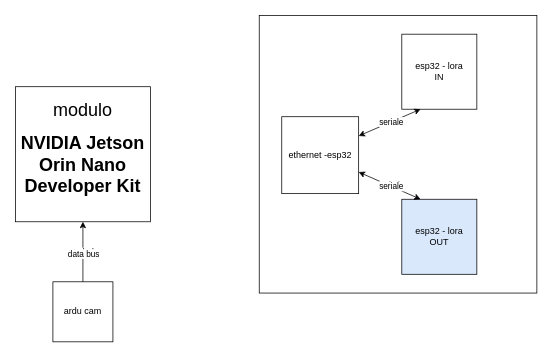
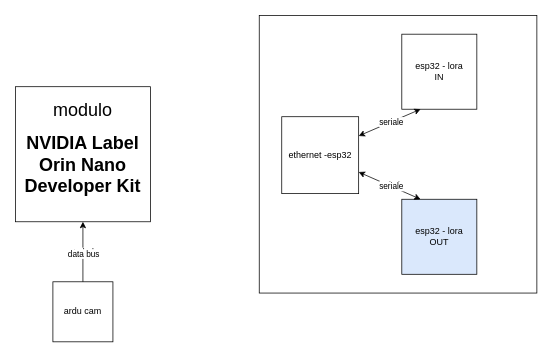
  <mxCell id="0" />
  <mxCell id="1" parent="0" />
- <mxCell id="2" value="&lt;font style=&quot;font-size: 24px;&quot;&gt;modulo &lt;br&gt;&lt;/font&gt;&lt;h1 style=&quot;font-size: 24px;&quot; class=&quot;product-summary-name-without-seo Product-Summary-Name ng-star-inserted&quot;&gt;&lt;font style=&quot;font-size: 24px;&quot;&gt;&lt;span class=&quot;product-summary-name--Original&quot;&gt; NVIDIA Jetson Orin Nano Developer Kit&lt;/span&gt;&lt;/font&gt;&lt;/h1&gt;" style="whiteSpace=wrap;html=1;aspect=fixed;" vertex="1" parent="1"><mxGeometry x="20" y="115" width="180" height="180" as="geometry" /></mxCell>
+ <mxCell id="2" value="&lt;font style=&quot;font-size: 24px;&quot;&gt;modulo &lt;br&gt;&lt;/font&gt;&lt;h1 style=&quot;font-size: 24px;&quot; class=&quot;product-summary-name-without-seo Product-Summary-Name ng-star-inserted&quot;&gt;&lt;font style=&quot;font-size: 24px;&quot;&gt;&lt;span class=&quot;product-summary-name--Original&quot;&gt; NVIDIA Label Orin Nano Developer Kit&lt;/span&gt;&lt;/font&gt;&lt;/h1&gt;" style="whiteSpace=wrap;html=1;aspect=fixed;" vertex="1" parent="1"><mxGeometry x="20" y="115" width="180" height="180" as="geometry" /></mxCell>
  <mxCell id="3" value="" style="whiteSpace=wrap;html=1;aspect=fixed;" vertex="1" parent="1"><mxGeometry x="345" y="20" width="370" height="370" as="geometry" /></mxCell>
  <mxCell id="4" value="&lt;div&gt;esp32 - lora &lt;br&gt;&lt;/div&gt;&lt;div&gt;IN&lt;br&gt;&lt;/div&gt;" style="whiteSpace=wrap;html=1;aspect=fixed;" vertex="1" parent="1"><mxGeometry x="535" y="45" width="100" height="100" as="geometry" /></mxCell>
  <mxCell id="5" value="ethernet -esp32" style="whiteSpace=wrap;html=1;aspect=fixed;" vertex="1" parent="1"><mxGeometry x="375" y="155" width="102.5" height="102.5" as="geometry" /></mxCell>
  <mxCell id="6" value="&lt;div&gt;esp32 - lora&lt;/div&gt;&lt;div&gt;OUT&lt;br&gt;&lt;/div&gt;" style="whiteSpace=wrap;html=1;aspect=fixed;fillColor=#dae8fc;" vertex="1" parent="1"><mxGeometry x="535" y="265" width="100" height="100" as="geometry" /></mxCell>
  <mxCell id="7" value="" style="endArrow=classic;html=1;rounded=0;entryX=0.25;entryY=0;entryDx=0;entryDy=0;startArrow=classic;startFill=1;" edge="1" parent="1" source="5" target="6"><mxGeometry relative="1" as="geometry"><mxPoint x="530" y="305" as="sourcePoint" /><mxPoint x="630" y="305" as="targetPoint" /></mxGeometry></mxCell>
  <mxCell id="8" value="Label" style="edgeLabel;resizable=0;html=1;;align=center;verticalAlign=middle;" connectable="0" vertex="1" parent="7"><mxGeometry relative="1" as="geometry" /></mxCell>
  <mxCell id="9" value="seriale" style="edgeLabel;html=1;align=center;verticalAlign=middle;resizable=0;points=[];" vertex="1" connectable="0" parent="7"><mxGeometry x="0.048" relative="1" as="geometry"><mxPoint as="offset" /></mxGeometry></mxCell>
  <mxCell id="10" value="" style="endArrow=classic;html=1;rounded=0;exitX=1;exitY=0.25;exitDx=0;exitDy=0;entryX=0.25;entryY=1;entryDx=0;entryDy=0;startArrow=classic;startFill=1;" edge="1" parent="1" source="5" target="4"><mxGeometry relative="1" as="geometry"><mxPoint x="488" y="236" as="sourcePoint" /><mxPoint x="583" y="274" as="targetPoint" /></mxGeometry></mxCell>
  <mxCell id="11" value="Label" style="edgeLabel;resizable=0;html=1;;align=center;verticalAlign=middle;" connectable="0" vertex="1" parent="10"><mxGeometry relative="1" as="geometry" /></mxCell>
  <mxCell id="12" value="seriale" style="edgeLabel;html=1;align=center;verticalAlign=middle;resizable=0;points=[];" vertex="1" connectable="0" parent="10"><mxGeometry x="0.048" relative="1" as="geometry"><mxPoint as="offset" /></mxGeometry></mxCell>
  <mxCell id="13" value="ardu cam" style="whiteSpace=wrap;html=1;aspect=fixed;" vertex="1" parent="1"><mxGeometry x="70" y="375" width="80" height="80" as="geometry" /></mxCell>
  <mxCell id="14" value="" style="endArrow=classic;html=1;rounded=0;exitX=0.5;exitY=0;exitDx=0;exitDy=0;entryX=0.5;entryY=1;entryDx=0;entryDy=0;" edge="1" parent="1" source="13" target="2"><mxGeometry relative="1" as="geometry"><mxPoint x="270" y="255" as="sourcePoint" /><mxPoint x="370" y="255" as="targetPoint" /></mxGeometry></mxCell>
  <mxCell id="15" value="Label" style="edgeLabel;resizable=0;html=1;;align=center;verticalAlign=middle;" connectable="0" vertex="1" parent="14"><mxGeometry relative="1" as="geometry" /></mxCell>
  <mxCell id="16" value="data bus" style="edgeLabel;html=1;align=center;verticalAlign=middle;resizable=0;points=[];" vertex="1" connectable="0" parent="14"><mxGeometry x="-0.05" y="-7" relative="1" as="geometry"><mxPoint x="-7" as="offset" /></mxGeometry></mxCell>
